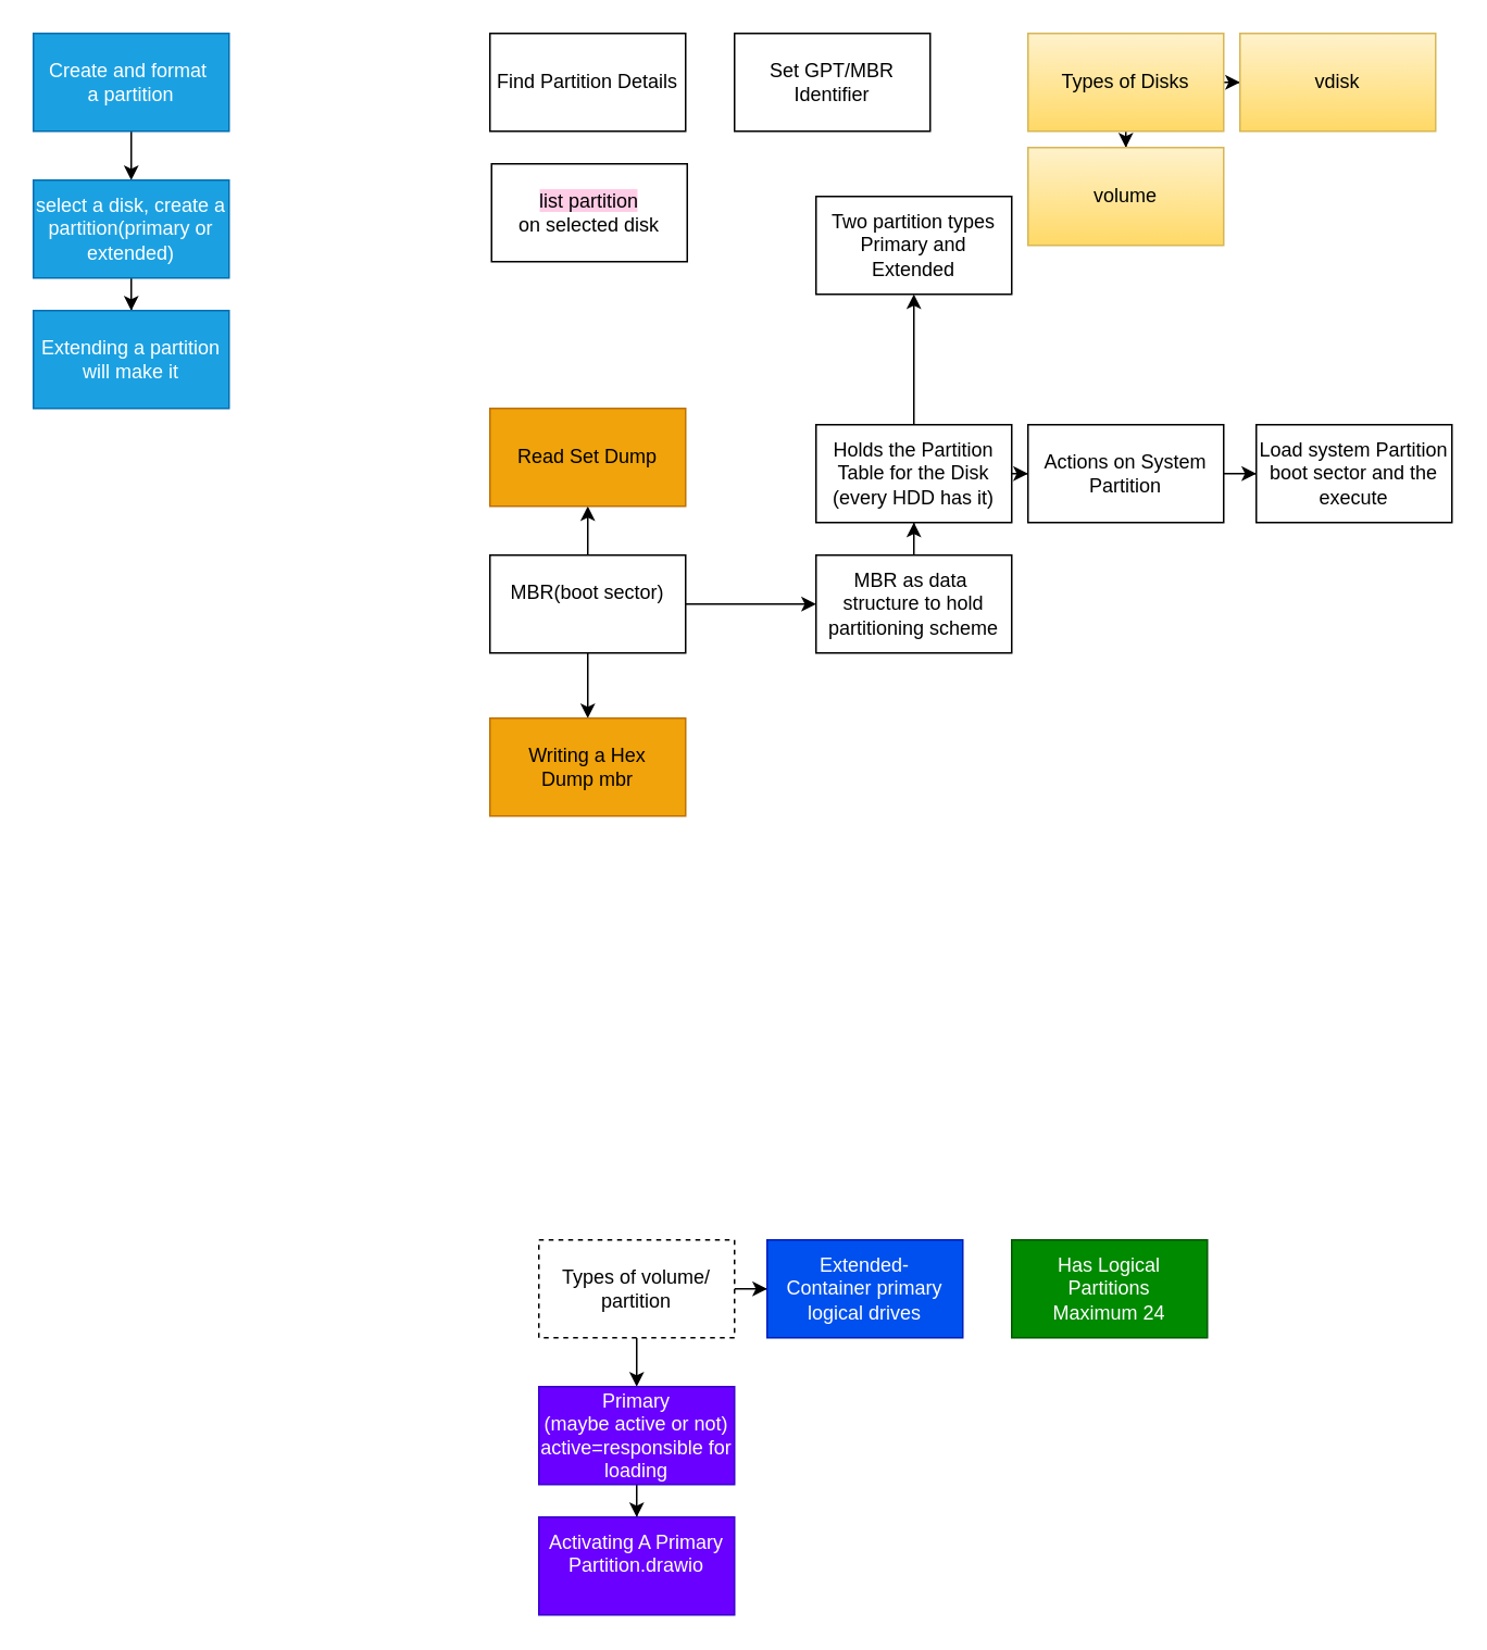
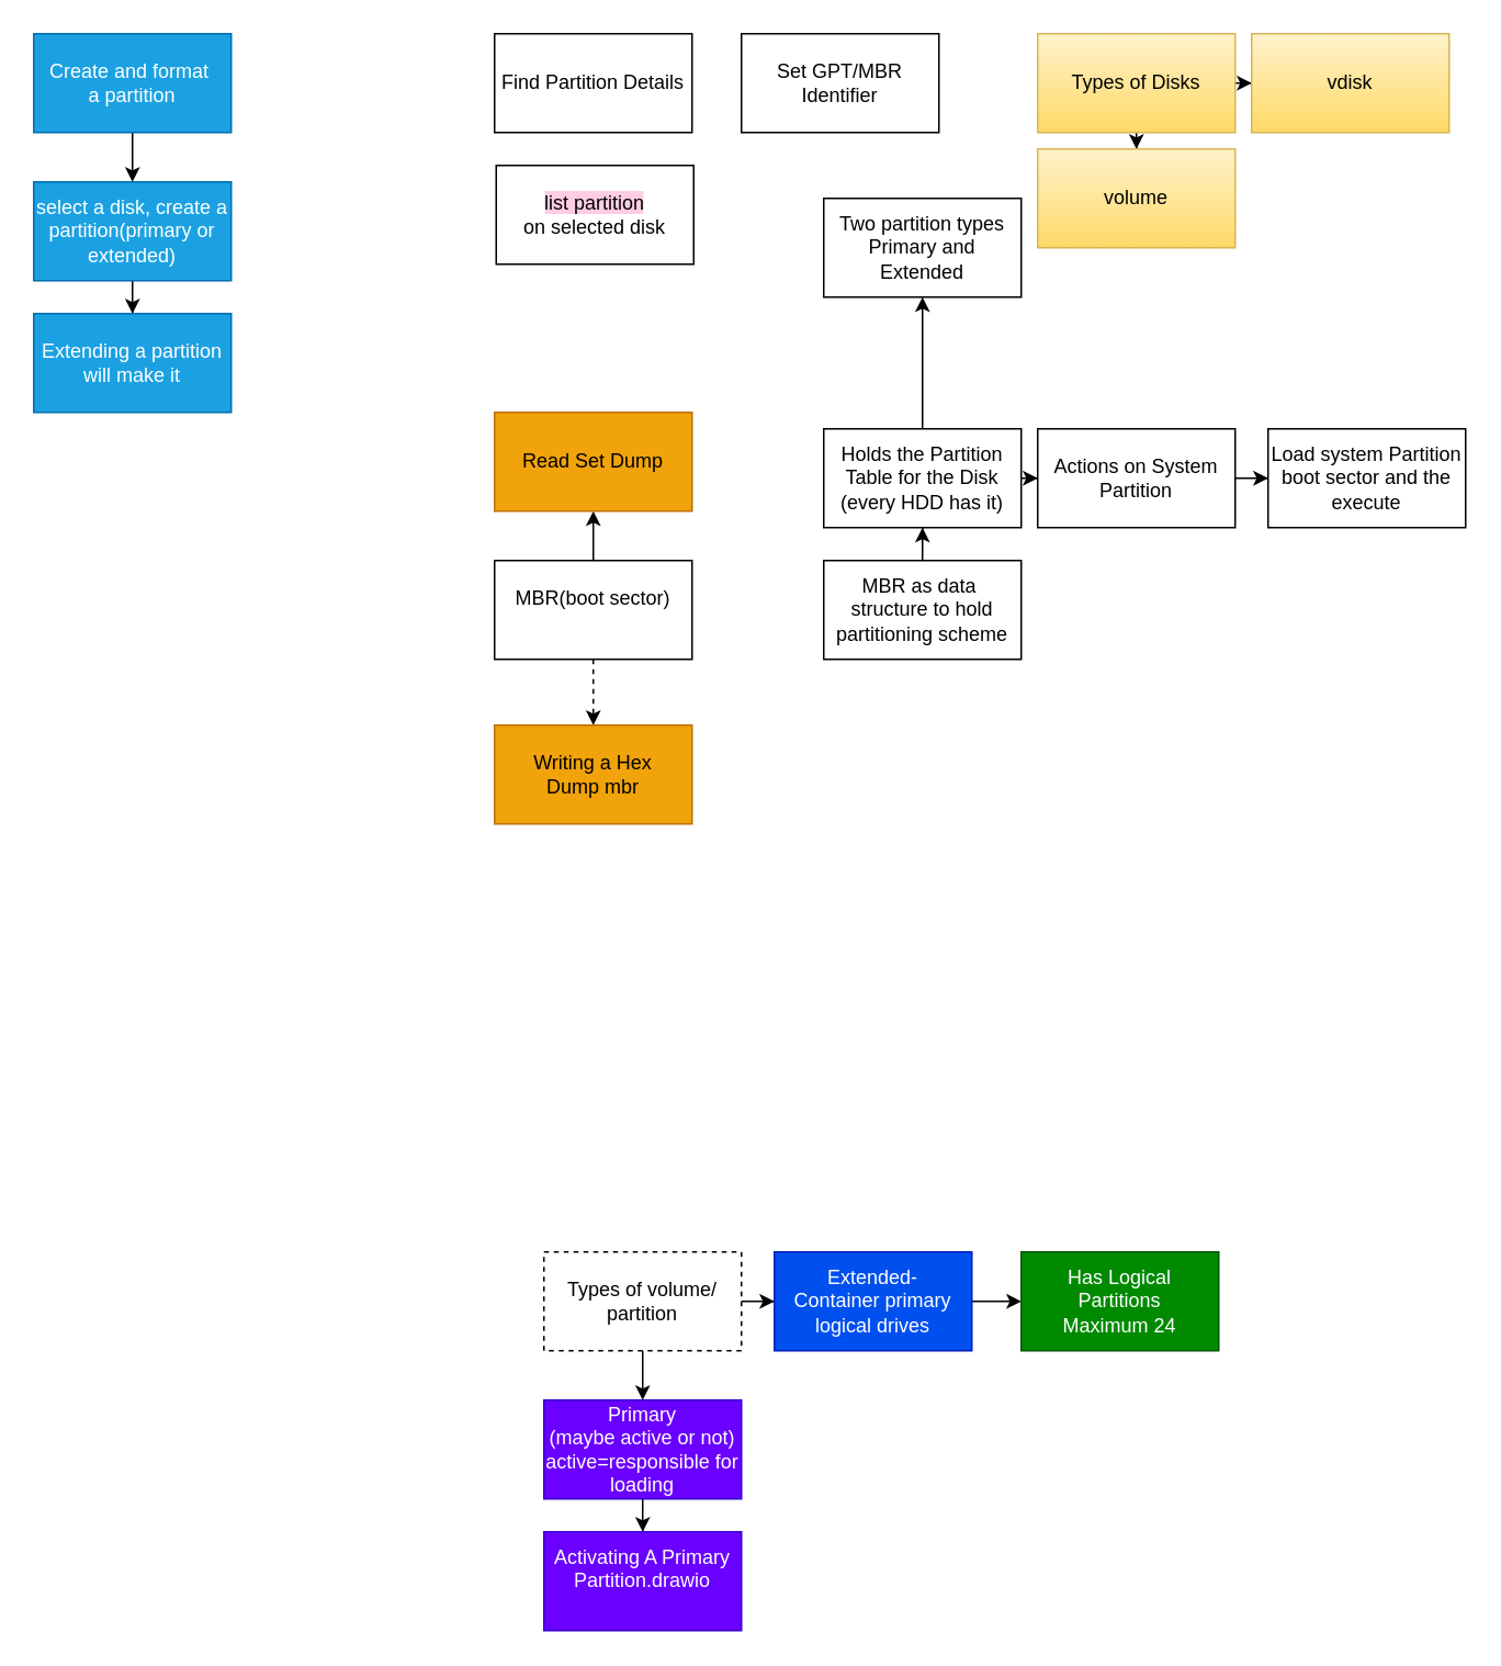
  <mxCell id="0" />
  <mxCell id="1" parent="0" />
  <mxCell id="2" value="" style="edgeStyle=orthogonalEdgeStyle;rounded=0;orthogonalLoop=1;jettySize=auto;html=1;" parent="1" source="3" target="31" edge="1"><mxGeometry relative="1" as="geometry" /></mxCell>
  <mxCell id="3" value="Create and format&amp;nbsp;&lt;div&gt;a partition&lt;/div&gt;" style="rounded=0;whiteSpace=wrap;html=1;fillColor=#1ba1e2;fontColor=#ffffff;strokeColor=#006EAF;" parent="1" vertex="1"><mxGeometry x="20" y="20" width="120" height="60" as="geometry" /></mxCell>
  <mxCell id="4" value="" style="edgeStyle=orthogonalEdgeStyle;rounded=0;orthogonalLoop=1;jettySize=auto;html=1;" parent="1" source="6" target="34" edge="1"><mxGeometry relative="1" as="geometry" /></mxCell>
  <mxCell id="5" value="" style="edgeStyle=orthogonalEdgeStyle;rounded=0;orthogonalLoop=1;jettySize=auto;html=1;" parent="1" source="6" target="36" edge="1"><mxGeometry relative="1" as="geometry" /></mxCell>
  <mxCell id="6" value="Types of volume/&lt;div&gt;partition&lt;/div&gt;" style="rounded=0;whiteSpace=wrap;html=1;dashed=1;" parent="1" vertex="1"><mxGeometry x="330" y="760" width="120" height="60" as="geometry" /></mxCell>
  <mxCell id="7" value="Find Partition Details" style="rounded=0;whiteSpace=wrap;html=1;" parent="1" vertex="1"><mxGeometry x="300" y="20" width="120" height="60" as="geometry" /></mxCell>
  <mxCell id="8" value="Set GPT/MBR&lt;div&gt;Identifier&lt;/div&gt;" style="rounded=0;whiteSpace=wrap;html=1;" parent="1" vertex="1"><mxGeometry x="450" y="20" width="120" height="60" as="geometry" /></mxCell>
- <mxCell id="9" value="" style="edgeStyle=orthogonalEdgeStyle;rounded=0;orthogonalLoop=1;jettySize=auto;html=1;" parent="1" source="12" target="14" edge="1"><mxGeometry relative="1" as="geometry" /></mxCell>
  <mxCell id="10" value="" style="edgeStyle=orthogonalEdgeStyle;rounded=0;orthogonalLoop=1;jettySize=auto;html=1;" parent="1" source="12" target="21" edge="1"><mxGeometry relative="1" as="geometry" /></mxCell>
- <mxCell id="11" value="" style="edgeStyle=orthogonalEdgeStyle;rounded=0;orthogonalLoop=1;jettySize=auto;html=1;" parent="1" source="12" target="23" edge="1"><mxGeometry relative="1" as="geometry" /></mxCell>
+ <mxCell id="11" value="" style="edgeStyle=orthogonalEdgeStyle;rounded=0;orthogonalLoop=1;jettySize=auto;html=1;dashed=1;" parent="1" source="12" target="23" edge="1"><mxGeometry relative="1" as="geometry" /></mxCell>
  <mxCell id="12" value="MBR(boot sector)&lt;div&gt;&lt;br&gt;&lt;/div&gt;" style="rounded=0;whiteSpace=wrap;html=1;" parent="1" vertex="1"><mxGeometry x="300" y="340" width="120" height="60" as="geometry" /></mxCell>
  <mxCell id="13" value="" style="edgeStyle=orthogonalEdgeStyle;rounded=0;orthogonalLoop=1;jettySize=auto;html=1;" parent="1" source="14" target="17" edge="1"><mxGeometry relative="1" as="geometry" /></mxCell>
  <mxCell id="14" value="MBR as data&amp;nbsp;&lt;div&gt;structure to hold&lt;/div&gt;&lt;div&gt;partitioning scheme&lt;/div&gt;" style="whiteSpace=wrap;html=1;rounded=0;" parent="1" vertex="1"><mxGeometry x="500" y="340" width="120" height="60" as="geometry" /></mxCell>
  <mxCell id="15" value="" style="edgeStyle=orthogonalEdgeStyle;rounded=0;orthogonalLoop=1;jettySize=auto;html=1;" parent="1" source="17" target="19" edge="1"><mxGeometry relative="1" as="geometry" /></mxCell>
  <mxCell id="16" value="" style="edgeStyle=orthogonalEdgeStyle;rounded=0;orthogonalLoop=1;jettySize=auto;html=1;" parent="1" source="17" target="22" edge="1"><mxGeometry relative="1" as="geometry" /></mxCell>
  <mxCell id="17" value="Holds the Partition&lt;div&gt;Table for the Disk&lt;/div&gt;&lt;div&gt;(every HDD has it)&lt;/div&gt;" style="whiteSpace=wrap;html=1;rounded=0;" parent="1" vertex="1"><mxGeometry x="500" y="260" width="120" height="60" as="geometry" /></mxCell>
  <mxCell id="18" value="" style="edgeStyle=orthogonalEdgeStyle;rounded=0;orthogonalLoop=1;jettySize=auto;html=1;" parent="1" source="19" target="20" edge="1"><mxGeometry relative="1" as="geometry" /></mxCell>
  <mxCell id="19" value="Actions on System&lt;div&gt;Partition&lt;/div&gt;" style="whiteSpace=wrap;html=1;rounded=0;" parent="1" vertex="1"><mxGeometry x="630" y="260" width="120" height="60" as="geometry" /></mxCell>
  <mxCell id="20" value="Load system Partition boot sector and the&lt;div&gt;execute&lt;/div&gt;" style="rounded=0;whiteSpace=wrap;html=1;" parent="1" vertex="1"><mxGeometry x="770" y="260" width="120" height="60" as="geometry" /></mxCell>
  <mxCell id="21" value="Read Set Dump" style="whiteSpace=wrap;html=1;rounded=0;fillColor=#f0a30a;fontColor=#000000;strokeColor=#BD7000;" parent="1" vertex="1"><mxGeometry x="300" y="250" width="120" height="60" as="geometry" /></mxCell>
  <mxCell id="22" value="Two partition types&lt;div&gt;Primary and Extended&lt;/div&gt;" style="whiteSpace=wrap;html=1;rounded=0;" parent="1" vertex="1"><mxGeometry x="500" y="120" width="120" height="60" as="geometry" /></mxCell>
  <mxCell id="23" value="Writing a Hex&lt;div&gt;Dump mbr&lt;/div&gt;" style="rounded=0;whiteSpace=wrap;html=1;fillColor=#f0a30a;fontColor=#000000;strokeColor=#BD7000;" parent="1" vertex="1"><mxGeometry x="300" y="440" width="120" height="60" as="geometry" /></mxCell>
  <mxCell id="24" value="" style="edgeStyle=orthogonalEdgeStyle;rounded=0;orthogonalLoop=1;jettySize=auto;html=1;" parent="1" source="26" target="27" edge="1"><mxGeometry relative="1" as="geometry" /></mxCell>
  <mxCell id="25" value="" style="edgeStyle=orthogonalEdgeStyle;rounded=0;orthogonalLoop=1;jettySize=auto;html=1;" parent="1" source="26" target="28" edge="1"><mxGeometry relative="1" as="geometry" /></mxCell>
  <mxCell id="26" value="Types of Disks" style="rounded=0;whiteSpace=wrap;html=1;fillColor=#fff2cc;gradientColor=#ffd966;strokeColor=#d6b656;" parent="1" vertex="1"><mxGeometry x="630" y="20" width="120" height="60" as="geometry" /></mxCell>
  <mxCell id="27" value="vdisk" style="whiteSpace=wrap;html=1;fillColor=#fff2cc;strokeColor=#d6b656;rounded=0;gradientColor=#ffd966;" parent="1" vertex="1"><mxGeometry x="760" y="20" width="120" height="60" as="geometry" /></mxCell>
  <mxCell id="28" value="volume" style="whiteSpace=wrap;html=1;fillColor=#fff2cc;strokeColor=#d6b656;rounded=0;gradientColor=#ffd966;" parent="1" vertex="1"><mxGeometry x="630" y="90" width="120" height="60" as="geometry" /></mxCell>
  <mxCell id="29" value="&lt;span style=&quot;background-color: rgb(255, 204, 230);&quot;&gt;list partition&lt;/span&gt;&lt;div&gt;on selected disk&lt;/div&gt;" style="whiteSpace=wrap;html=1;rounded=0;" parent="1" vertex="1"><mxGeometry x="301" y="100" width="120" height="60" as="geometry" /></mxCell>
  <mxCell id="30" value="" style="edgeStyle=orthogonalEdgeStyle;rounded=0;orthogonalLoop=1;jettySize=auto;html=1;" parent="1" source="31" target="32" edge="1"><mxGeometry relative="1" as="geometry" /></mxCell>
  <mxCell id="31" value="select a disk, create a partition(primary or extended)" style="whiteSpace=wrap;html=1;rounded=0;fillColor=#1ba1e2;fontColor=#ffffff;strokeColor=#006EAF;" parent="1" vertex="1"><mxGeometry x="20" y="110" width="120" height="60" as="geometry" /></mxCell>
  <mxCell id="32" value="Extending a partition&lt;div&gt;will make it&lt;/div&gt;" style="whiteSpace=wrap;html=1;fillColor=#1ba1e2;strokeColor=#006EAF;fontColor=#ffffff;rounded=0;" parent="1" vertex="1"><mxGeometry x="20" y="190" width="120" height="60" as="geometry" /></mxCell>
  <mxCell id="33" value="" style="edgeStyle=orthogonalEdgeStyle;rounded=0;orthogonalLoop=1;jettySize=auto;html=1;" parent="1" source="34" target="37" edge="1"><mxGeometry relative="1" as="geometry" /></mxCell>
  <mxCell id="34" value="Primary&lt;div&gt;(maybe active or not)&lt;/div&gt;&lt;div&gt;active=responsible for loading&lt;/div&gt;" style="whiteSpace=wrap;html=1;rounded=0;fillColor=#6a00ff;fontColor=#ffffff;strokeColor=#3700CC;" parent="1" vertex="1"><mxGeometry x="330" y="850" width="120" height="60" as="geometry" /></mxCell>
+ <mxCell id="35" value="" style="edgeStyle=orthogonalEdgeStyle;rounded=0;orthogonalLoop=1;jettySize=auto;html=1;" parent="1" source="36" target="38" edge="1"><mxGeometry relative="1" as="geometry" /></mxCell>
  <mxCell id="36" value="Extended-&lt;div&gt;Container primary&lt;/div&gt;&lt;div&gt;logical drives&lt;/div&gt;" style="whiteSpace=wrap;html=1;rounded=0;fillColor=#0050ef;fontColor=#ffffff;strokeColor=#001DBC;" parent="1" vertex="1"><mxGeometry x="470" y="760" width="120" height="60" as="geometry" /></mxCell>
  <mxCell id="37" value="Activating A Primary&lt;div&gt;Partition.drawio&lt;/div&gt;&lt;div&gt;&lt;br&gt;&lt;/div&gt;" style="whiteSpace=wrap;html=1;fillColor=#6a00ff;strokeColor=#3700CC;fontColor=#ffffff;rounded=0;" parent="1" vertex="1"><mxGeometry x="330" y="930" width="120" height="60" as="geometry" /></mxCell>
  <mxCell id="38" value="Has Logical&lt;div&gt;Partitions&lt;/div&gt;&lt;div&gt;Maximum 24&lt;/div&gt;" style="whiteSpace=wrap;html=1;fillColor=#008a00;strokeColor=#005700;fontColor=#ffffff;rounded=0;" parent="1" vertex="1"><mxGeometry x="620" y="760" width="120" height="60" as="geometry" /></mxCell>
